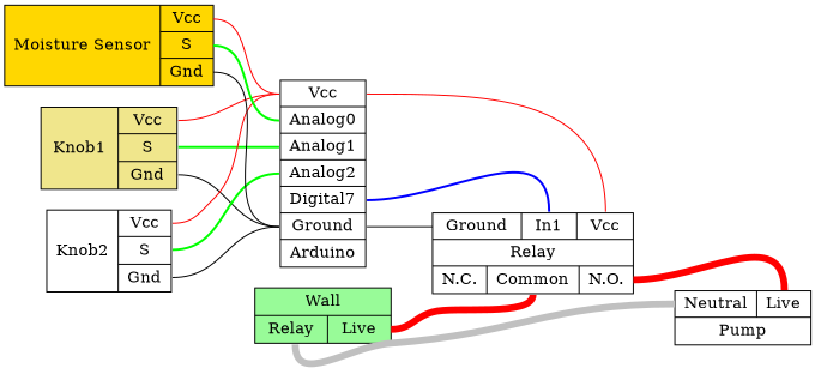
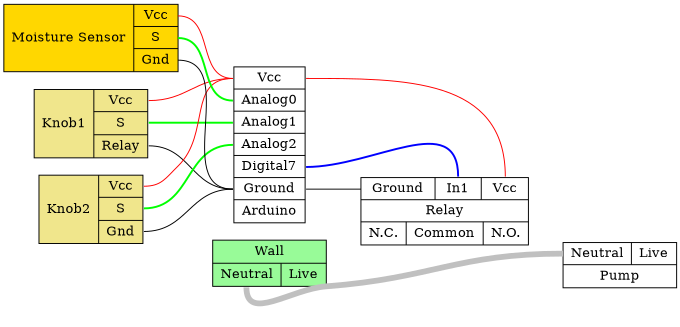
  graph {
    rankdir=LR
    node [fillcolor=white shape=record style=filled]
    edge [color=red headport=Vcc tailport=Vcc]
-   n1 [fillcolor=palegreen label="<main>Wall|{<neutral>Relay|<live>Live}"]
+   n1 [fillcolor=palegreen label="<main>Wall|{<neutral>Neutral|<live>Live}"]
    n2 [label="{<GND>Ground|<In1>In1|<Vcc>Vcc}|Relay|{<NC>N.C.|<C>Common|<NO>N.O.}"]
    n3 [label="{<Neutral>Neutral|<Live>Live}|Pump"]
    n4 [label="<Vcc>Vcc|<A0>Analog0|<A1>Analog1|<A2>Analog2|<D7>Digital7|<GND>Ground|<Power>Arduino"]
-   n5 [fillcolor=khaki label="{{Knob1}|{<Vcc>Vcc|<Signal>S|<GND>Gnd}}"]
-   n6 [label="{{Knob2}|{<Vcc>Vcc|<Signal>S|<GND>Gnd}}"]
+   n5 [fillcolor=khaki label="{{Knob1}|{<Vcc>Vcc|<Signal>S|<GND>Relay}}"]
+   n6 [fillcolor=khaki label="{{Knob2}|{<Vcc>Vcc|<Signal>S|<GND>Gnd}}"]
    n7 [fillcolor=gold label="{{Moisture Sensor}|{<Vcc>Vcc|<Signal>S|<GND>Gnd}}"]
-   n1 -- n2 [headport=C penwidth=6 tailport=live]
    n1 -- n3 [color=gray headport=Neutral penwidth=6 tailport=neutral]
-   n2 -- n3 [headport=Live penwidth=6 tailport=NO]
    n4 -- n2
    n4 -- n2 [color=black headport=GND tailport=GND]
    n4 -- n2 [color=blue headport=In1 penwidth=2 tailport=D7]
    n5 -- n4
    n5 -- n4 [color=black headport=GND tailport=GND]
    n5 -- n4 [color=green headport=A1 penwidth=2 tailport=Signal]
    n6 -- n4
    n6 -- n4 [color=black headport=GND tailport=GND]
    n6 -- n4 [color=green headport=A2 penwidth=2 tailport=Signal]
    n7 -- n4
    n7 -- n4 [color=black headport=GND tailport=GND]
    n7 -- n4 [color=green headport=A0 penwidth=2 tailport=Signal]
  }
